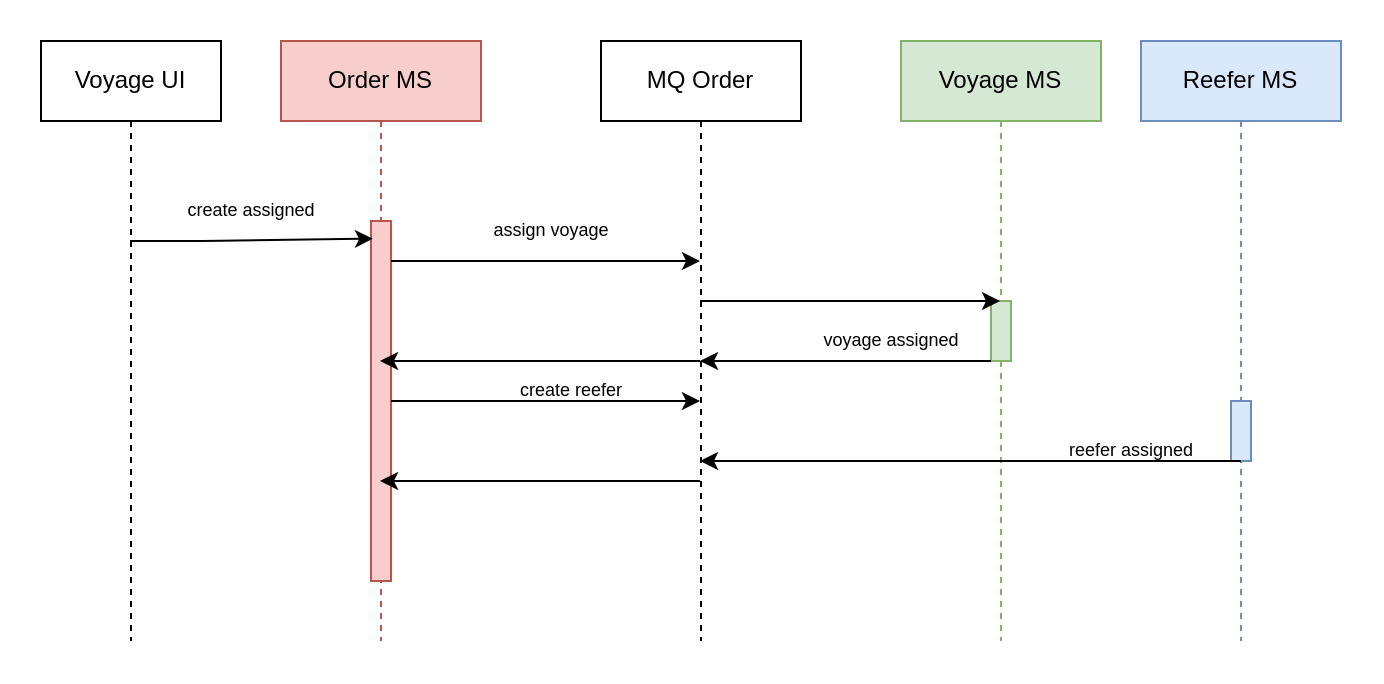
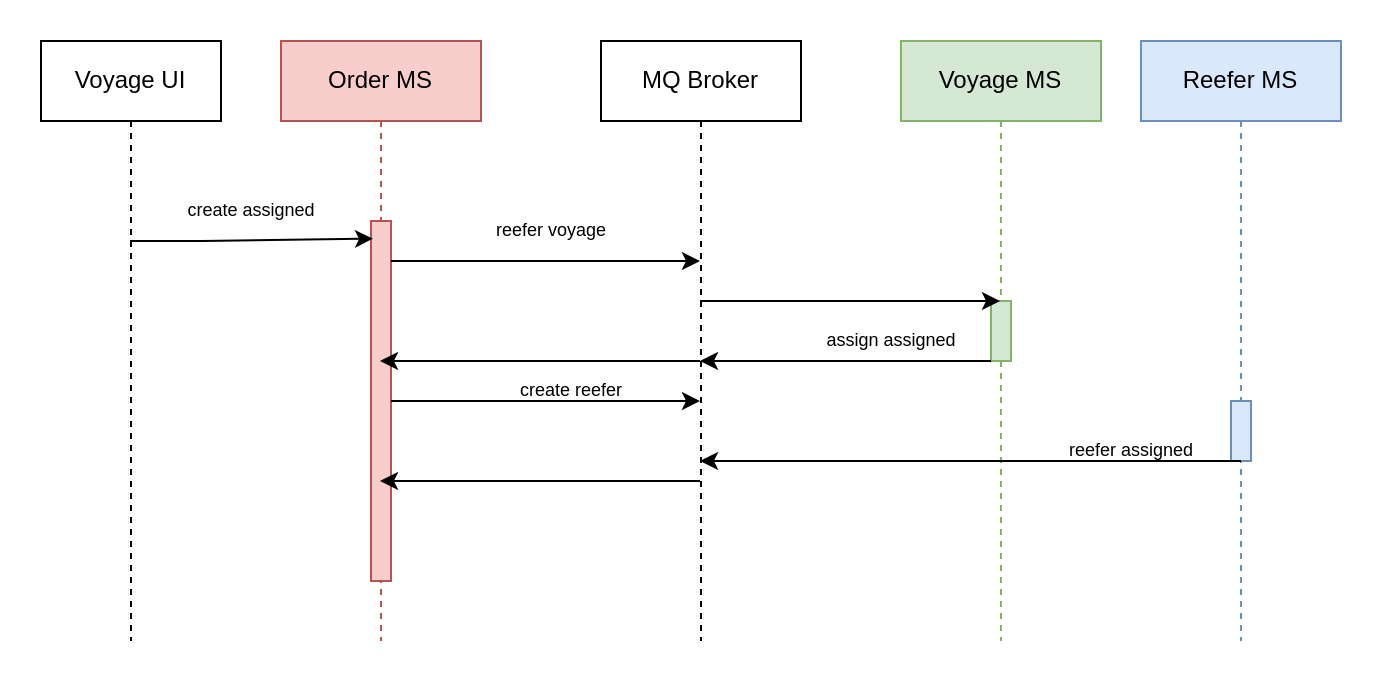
  <mxCell id="0" />
  <mxCell id="1" parent="0" />
  <mxCell id="2" value="Reefer MS" style="shape=umlLifeline;perimeter=lifelinePerimeter;whiteSpace=wrap;html=1;container=1;collapsible=0;recursiveResize=0;outlineConnect=0;fillColor=#dae8fc;strokeColor=#6c8ebf;" vertex="1" parent="1"><mxGeometry x="570" y="20" width="100" height="300" as="geometry" /></mxCell>
  <mxCell id="3" value="" style="html=1;points=[];perimeter=orthogonalPerimeter;fillColor=#dae8fc;strokeColor=#6c8ebf;" vertex="1" parent="2"><mxGeometry x="45" y="180" width="10" height="30" as="geometry" /></mxCell>
  <mxCell id="4" value="reefer assigned" style="text;strokeColor=none;fillColor=none;html=1;fontSize=9;fontStyle=0;verticalAlign=middle;align=center;" vertex="1" parent="2"><mxGeometry x="-40" y="190" width="70" height="30" as="geometry" /></mxCell>
  <mxCell id="5" value="Voyage MS" style="shape=umlLifeline;perimeter=lifelinePerimeter;whiteSpace=wrap;html=1;container=1;collapsible=0;recursiveResize=0;outlineConnect=0;fillColor=#d5e8d4;strokeColor=#82b366;" vertex="1" parent="1"><mxGeometry x="450" y="20" width="100" height="300" as="geometry" /></mxCell>
  <mxCell id="6" value="" style="html=1;points=[];perimeter=orthogonalPerimeter;fillColor=#d5e8d4;strokeColor=#82b366;" vertex="1" parent="5"><mxGeometry x="45" y="130" width="10" height="30" as="geometry" /></mxCell>
  <mxCell id="7" value="Order MS" style="shape=umlLifeline;perimeter=lifelinePerimeter;whiteSpace=wrap;html=1;container=1;collapsible=0;recursiveResize=0;outlineConnect=0;fillColor=#f8cecc;strokeColor=#b85450;" vertex="1" parent="1"><mxGeometry x="140" y="20" width="100" height="300" as="geometry" /></mxCell>
  <mxCell id="8" value="" style="html=1;points=[];perimeter=orthogonalPerimeter;fillColor=#f8cecc;strokeColor=#b85450;" vertex="1" parent="7"><mxGeometry x="45" y="90" width="10" height="180" as="geometry" /></mxCell>
  <mxCell id="9" style="edgeStyle=none;html=1;entryX=0.1;entryY=0.049;entryDx=0;entryDy=0;entryPerimeter=0;" edge="1" parent="1" source="10" target="8"><mxGeometry relative="1" as="geometry"><Array as="points"><mxPoint x="100" y="120" /></Array></mxGeometry></mxCell>
  <mxCell id="10" value="Voyage UI" style="shape=umlLifeline;perimeter=lifelinePerimeter;whiteSpace=wrap;html=1;container=1;collapsible=0;recursiveResize=0;outlineConnect=0;" vertex="1" parent="1"><mxGeometry x="20" y="20" width="90" height="300" as="geometry" /></mxCell>
  <mxCell id="11" value="create assigned" style="text;strokeColor=none;fillColor=none;html=1;fontSize=9;fontStyle=0;verticalAlign=middle;align=center;" vertex="1" parent="10"><mxGeometry x="70" y="70" width="70" height="30" as="geometry" /></mxCell>
  <mxCell id="12" style="edgeStyle=none;html=1;" edge="1" parent="1" source="14" target="5"><mxGeometry relative="1" as="geometry"><Array as="points"><mxPoint x="470" y="150" /></Array></mxGeometry></mxCell>
  <mxCell id="13" style="edgeStyle=none;html=1;" edge="1" parent="1" source="14" target="7"><mxGeometry relative="1" as="geometry"><Array as="points"><mxPoint x="250" y="180" /></Array></mxGeometry></mxCell>
- <mxCell id="14" value="MQ Order" style="shape=umlLifeline;perimeter=lifelinePerimeter;whiteSpace=wrap;html=1;container=1;collapsible=0;recursiveResize=0;outlineConnect=0;" vertex="1" parent="1"><mxGeometry x="300" y="20" width="100" height="300" as="geometry" /></mxCell>
+ <mxCell id="14" value="MQ Broker" style="shape=umlLifeline;perimeter=lifelinePerimeter;whiteSpace=wrap;html=1;container=1;collapsible=0;recursiveResize=0;outlineConnect=0;" vertex="1" parent="1"><mxGeometry x="300" y="20" width="100" height="300" as="geometry" /></mxCell>
  <mxCell id="15" value="create reefer" style="text;strokeColor=none;fillColor=none;html=1;fontSize=9;fontStyle=0;verticalAlign=middle;align=center;" vertex="1" parent="14"><mxGeometry x="-50" y="160" width="70" height="30" as="geometry" /></mxCell>
  <mxCell id="16" style="edgeStyle=none;html=1;" edge="1" parent="1" source="8" target="14"><mxGeometry relative="1" as="geometry"><Array as="points"><mxPoint x="310" y="130" /></Array></mxGeometry></mxCell>
  <mxCell id="17" style="edgeStyle=none;html=1;" edge="1" parent="1" source="8" target="14"><mxGeometry relative="1" as="geometry"><mxPoint x="340" y="170" as="targetPoint" /><Array as="points"><mxPoint x="220" y="200" /></Array></mxGeometry></mxCell>
  <mxCell id="18" style="edgeStyle=none;html=1;" edge="1" parent="1" target="14"><mxGeometry relative="1" as="geometry"><mxPoint x="620" y="230" as="sourcePoint" /><Array as="points"><mxPoint x="520" y="230" /></Array></mxGeometry></mxCell>
  <mxCell id="19" style="edgeStyle=none;html=1;" edge="1" parent="1" source="6" target="14"><mxGeometry relative="1" as="geometry"><Array as="points"><mxPoint x="460" y="180" /></Array></mxGeometry></mxCell>
  <mxCell id="20" style="edgeStyle=none;html=1;" edge="1" parent="1" source="14" target="7"><mxGeometry relative="1" as="geometry"><mxPoint x="280" y="180" as="sourcePoint" /><mxPoint x="199.5" y="190" as="targetPoint" /><Array as="points"><mxPoint x="290" y="240" /><mxPoint x="210" y="240" /></Array></mxGeometry></mxCell>
- <mxCell id="21" value="assign voyage" style="text;strokeColor=none;fillColor=none;html=1;fontSize=9;fontStyle=0;verticalAlign=middle;align=center;" vertex="1" parent="1"><mxGeometry x="240" y="100" width="70" height="30" as="geometry" /></mxCell>
- <mxCell id="22" value="voyage assigned" style="text;strokeColor=none;fillColor=none;html=1;fontSize=9;fontStyle=0;verticalAlign=middle;align=center;" vertex="1" parent="1"><mxGeometry x="410" y="155" width="70" height="30" as="geometry" /></mxCell>
+ <mxCell id="21" value="reefer voyage" style="text;strokeColor=none;fillColor=none;html=1;fontSize=9;fontStyle=0;verticalAlign=middle;align=center;" vertex="1" parent="1"><mxGeometry x="240" y="100" width="70" height="30" as="geometry" /></mxCell>
+ <mxCell id="22" value="assign assigned" style="text;strokeColor=none;fillColor=none;html=1;fontSize=9;fontStyle=0;verticalAlign=middle;align=center;" vertex="1" parent="1"><mxGeometry x="410" y="155" width="70" height="30" as="geometry" /></mxCell>
